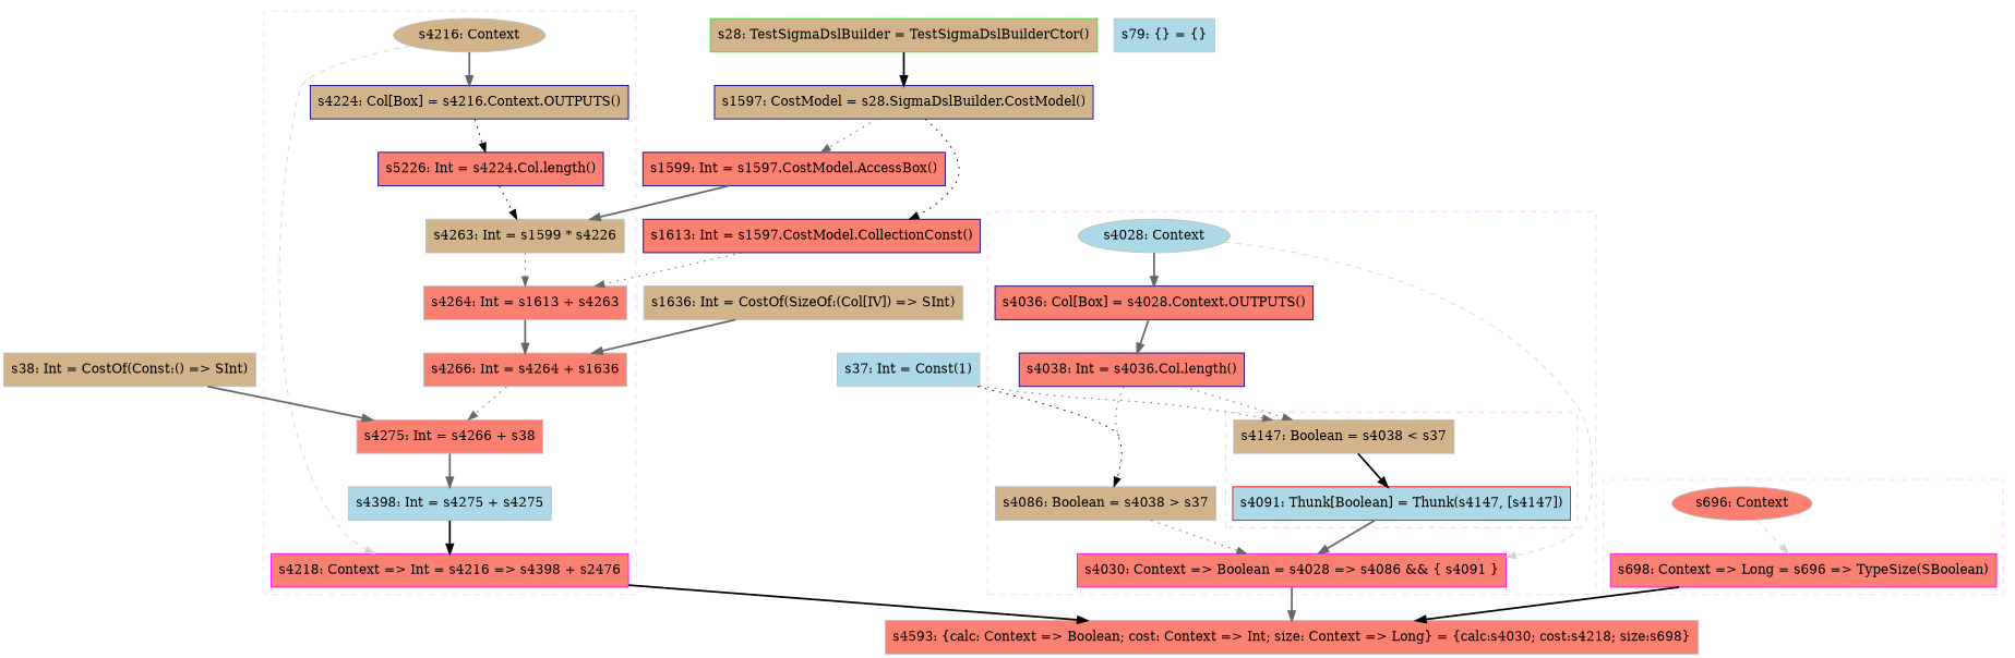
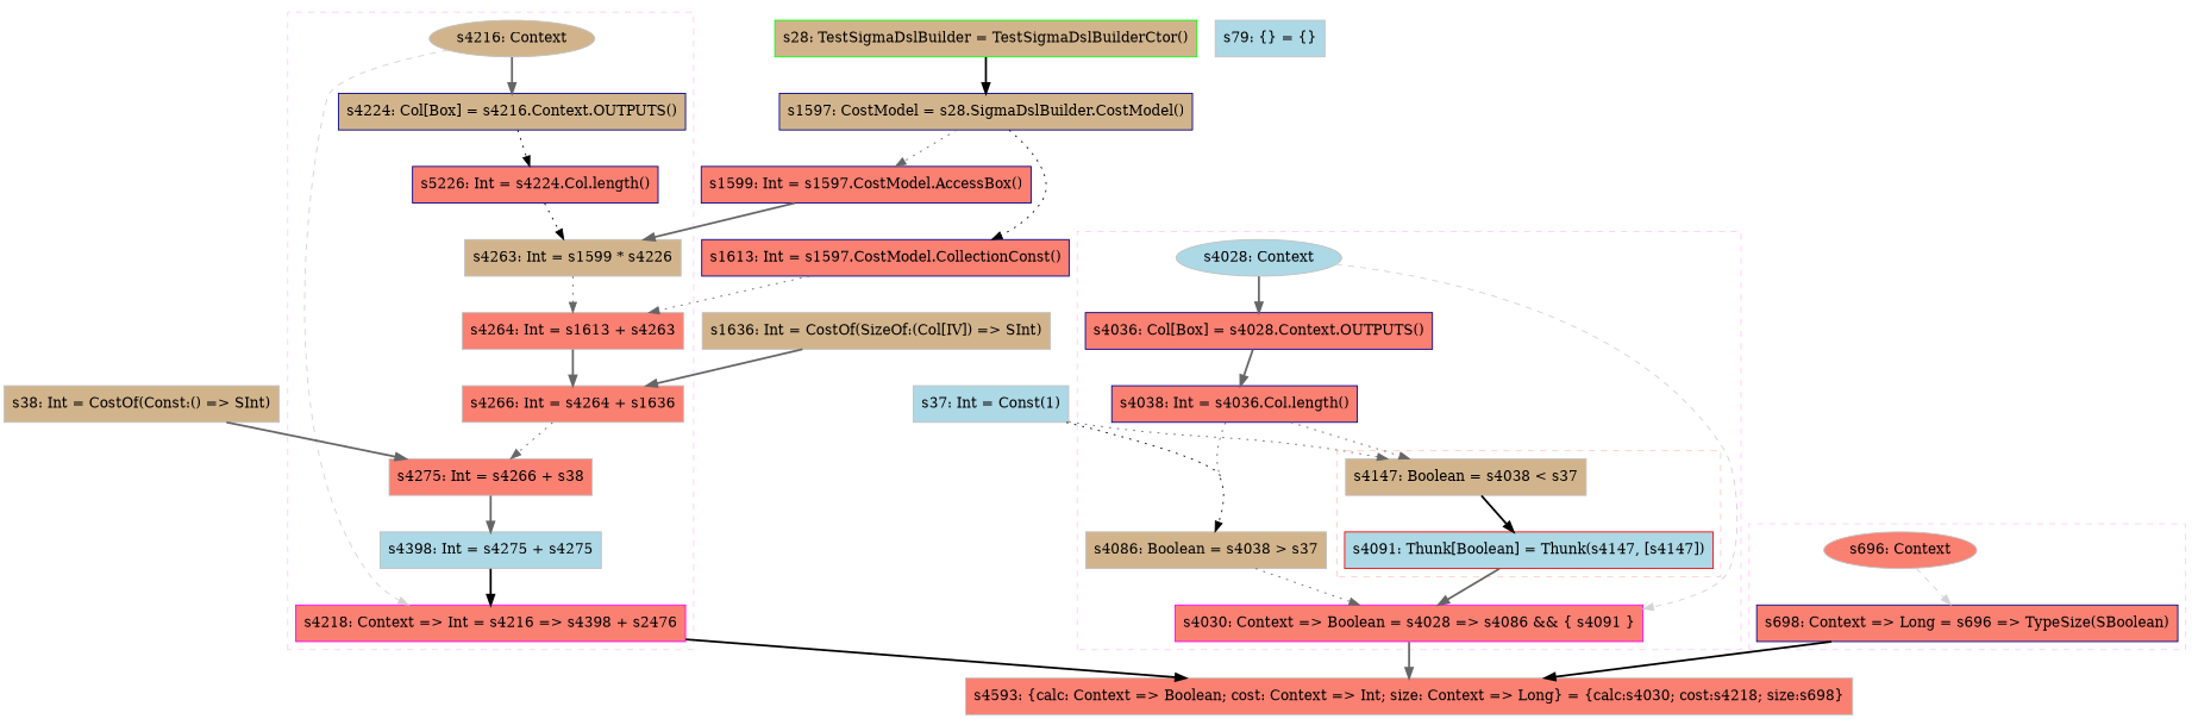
  digraph {
    concentrate=true
    node [color=gray fillcolor=salmon shape=box style=filled]
    edge [color=gray40 style=bold]
    n1 [fillcolor=lightblue label="s4028: Context" shape=oval]
    n2 [color=magenta label="s4030: Context => Boolean = s4028 => s4086 && { s4091 }"]
    n3 [color=red fillcolor=lightblue label="s4091: Thunk[Boolean] = Thunk(s4147, [s4147])"]
    n4 [fillcolor=tan label="s4147: Boolean = s4038 < s37"]
    n5 [color=darkblue label="s4036: Col[Box] = s4028.Context.OUTPUTS()"]
    n6 [color=darkblue label="s4038: Int = s4036.Col.length()"]
    n7 [fillcolor=tan label="s4086: Boolean = s4038 > s37"]
    n8 [fillcolor=tan label="s4216: Context" shape=oval]
    n9 [color=magenta label="s4218: Context => Int = s4216 => s4398 + s2476"]
    n10 [color=darkblue fillcolor=tan label="s4224: Col[Box] = s4216.Context.OUTPUTS()"]
    n11 [color=darkblue label="s5226: Int = s4224.Col.length()"]
    n12 [fillcolor=tan label="s4263: Int = s1599 * s4226"]
    n13 [label="s4264: Int = s1613 + s4263"]
    n14 [label="s4266: Int = s4264 + s1636"]
    n15 [label="s4275: Int = s4266 + s38"]
    n16 [fillcolor=lightblue label="s4398: Int = s4275 + s4275"]
    n17 [label="s696: Context" shape=oval]
-   n18 [color=magenta label="s698: Context => Long = s696 => TypeSize(SBoolean)"]
+   n18 [color=darkblue label="s698: Context => Long = s696 => TypeSize(SBoolean)"]
    n19 [label="s4593: {calc: Context => Boolean; cost: Context => Int; size: Context => Long} = {calc:s4030; cost:s4218; size:s698}"]
    n20 [fillcolor=lightblue label="s37: Int = Const(1)"]
    n21 [color=green fillcolor=tan label="s28: TestSigmaDslBuilder = TestSigmaDslBuilderCtor()"]
    n22 [color=darkblue fillcolor=tan label="s1597: CostModel = s28.SigmaDslBuilder.CostModel()"]
    n23 [color=darkblue label="s1613: Int = s1597.CostModel.CollectionConst()"]
    n24 [color=darkblue label="s1599: Int = s1597.CostModel.AccessBox()"]
    n25 [fillcolor=tan label="s1636: Int = CostOf(SizeOf:(Col[IV]) => SInt)"]
    n26 [fillcolor=tan label="s38: Int = CostOf(Const:() => SInt)"]
    n27 [fillcolor=lightblue label="s79: {} = {}"]
    subgraph cluster_1 {
      color="#FFCCFF"
      style=dashed
      n5
      n6
      n7
      subgraph sub_2 {
        color="#FFCCFF"
        rank=source
        style=dashed
        n1
      }
      subgraph sub_3 {
        color="#FFCCFF"
        rank=sink
        style=dashed
        n2
      }
      subgraph cluster_4 {
        color="#FFCCCC"
        style=dashed
        n4
        subgraph sub_5 {
          color="#FFCCCC"
          rank=sink
          style=dashed
          n3
        }
      }
    }
    subgraph cluster_6 {
      color="#FFCCFF"
      style=dashed
      n10
      n11
      n12
      n13
      n14
      n15
      n16
      subgraph sub_7 {
        color="#FFCCFF"
        rank=source
        style=dashed
        n8
      }
      subgraph sub_8 {
        color="#FFCCFF"
        rank=sink
        style=dashed
        n9
      }
    }
    subgraph cluster_9 {
      color="#FFCCFF"
      style=dashed
      subgraph sub_10 {
        color="#FFCCFF"
        rank=source
        style=dashed
        n17
      }
      subgraph sub_11 {
        color="#FFCCFF"
        rank=sink
        style=dashed
        n18
      }
    }
    n1 -> n2 [color=lightgray style=dashed weight=0]
    n1 -> n5
    n2 -> n19
    n3 -> n2
    n4 -> n3 [color=black]
    n5 -> n6
    n6 -> n4 [style=dotted]
    n6 -> n7 [style=dotted]
    n7 -> n2 [style=dotted]
    n8 -> n9 [color=lightgray style=dashed weight=0]
    n8 -> n10
    n9 -> n19 [color=black]
    n10 -> n11 [color=black style=dotted]
    n11 -> n12 [color=black style=dotted]
    n12 -> n13 [style=dotted]
    n13 -> n14
    n14 -> n15 [style=dotted]
    n15 -> n16
    n15 -> n16 [style=solid color=""]
    n16 -> n9 [color=black]
    n17 -> n18 [color=lightgray style=dashed weight=0]
    n18 -> n19 [color=black]
    n20 -> n4 [style=dotted]
    n20 -> n7 [color=black style=dotted]
    n21 -> n22 [color=black]
    n22 -> n23 [color=black style=dotted]
    n22 -> n24 [style=dotted]
    n23 -> n13 [style=dotted]
    n24 -> n12
    n25 -> n14
    n26 -> n15
  }
